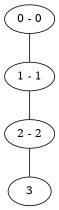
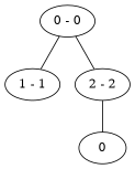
  graph {
    n1 [label="0 - 0"]
    n2 [label="1 - 1"]
    n3 [label="2 - 2"]
-   3
+   3 [label=0]
    n1 -- n2
-   n2 -- n3
+   n1 -- n3
    n3 -- 3
  }
